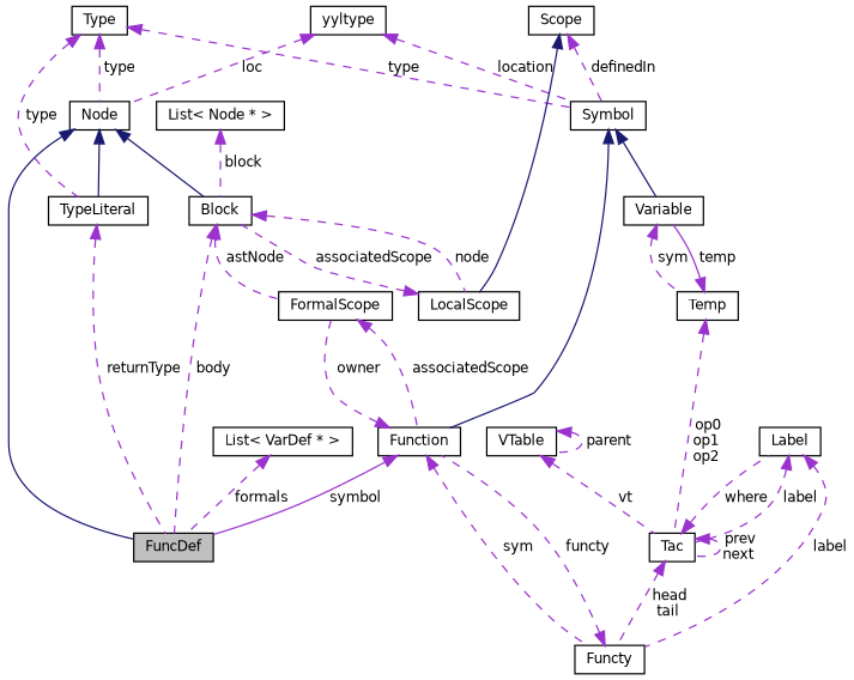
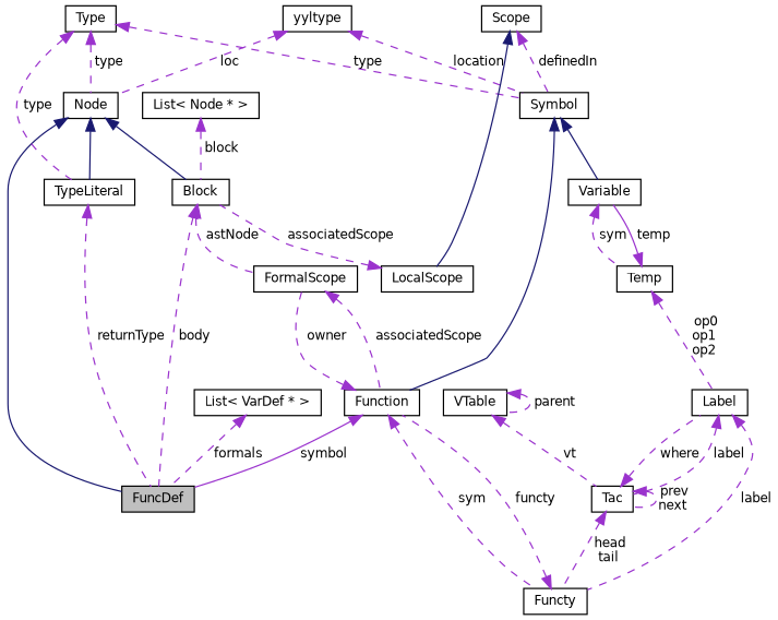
  digraph {
    fontname="DejaVu Sans"
    node [color=black fillcolor=white fontname="DejaVu Sans" fontsize=10 shape=record style=filled]
    edge [color=darkorchid3 dir=back fontname="DejaVu Sans" fontsize=10 labelfontname=Helvetica labelfontsize=10 style=dashed]
    n1 [fillcolor=grey75 fontcolor=black height=0.2 label=FuncDef width=0.4]
    n2 [height=0.2 label="Node" width=0.4]
    n3 [height=0.2 label=TypeLiteral width=0.4]
    n4 [height=0.2 label=Block width=0.4]
    n5 [height=0.2 label=FormalScope width=0.4]
    n6 [height=0.2 label=LocalScope width=0.4]
    n7 [height=0.2 label=yyltype width=0.4]
    n8 [height=0.2 label=Symbol width=0.4]
    n9 [height=0.2 label=Function width=0.4]
    n10 [height=0.2 label=Variable width=0.4]
    n11 [height=0.2 label=Type width=0.4]
    n12 [height=0.2 label="List\< VarDef * \>" width=0.4]
    n13 [height=0.2 label=Functy width=0.4]
    n14 [height=0.2 label=Temp width=0.4]
    n15 [height=0.2 label=Scope width=0.4]
    n16 [height=0.2 label="List\< Node * \>" width=0.4]
    n17 [height=0.2 label=Tac width=0.4]
    n18 [height=0.2 label=Label width=0.4]
    n19 [height=0.2 label=VTable width=0.4]
    n2 -> n1 [color=midnightblue style=solid]
    n2 -> n3 [color=midnightblue style=solid]
    n2 -> n4 [color=midnightblue style=solid]
    n3 -> n1 [label=" returnType"]
    n4 -> n1 [label=" body"]
    n4 -> n5 [label=" astNode"]
-   n4 -> n6 [label=" node"]
    n5 -> n9 [label=" associatedScope"]
    n6 -> n4 [label=" associatedScope"]
    n7 -> n2 [label=" loc"]
    n7 -> n8 [label=" location"]
    n8 -> n9 [color=midnightblue style=solid]
    n8 -> n10 [color=midnightblue style=solid]
    n9 -> n1 [label=" symbol" style=solid]
    n9 -> n5 [label=" owner"]
    n9 -> n13 [label=" sym"]
    n10 -> n14 [label=" sym"]
    n11 -> n2 [label=" type"]
    n11 -> n3 [label=" type"]
    n11 -> n8 [label=" type"]
    n12 -> n1 [label=" formals"]
    n13 -> n9 [label=" functy"]
    n14 -> n10 [label=" temp" style=solid]
-   n14 -> n17 [label=" op0\nop1\nop2"]
+   n14 -> n18 [label=" op0\nop1\nop2"]
    n15 -> n6 [color=midnightblue style=solid]
    n15 -> n8 [label=" definedIn"]
    n16 -> n4 [label=" block"]
    n17 -> n13 [label=" head\ntail"]
    n17 -> n17 [label=" prev\nnext"]
    n17 -> n18 [label=" where"]
    n18 -> n13 [label=" label"]
    n18 -> n17 [label=" label"]
    n19 -> n17 [label=" vt"]
    n19 -> n19 [label=" parent"]
  }
